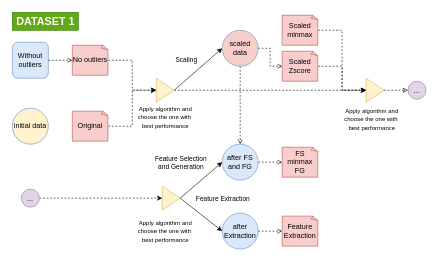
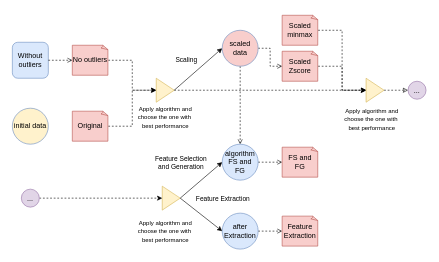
  <mxCell id="0" />
  <mxCell id="1" parent="0" />
  <mxCell id="2" value="initial data" style="ellipse;whiteSpace=wrap;html=1;aspect=fixed;fillColor=#fff2cc;strokeColor=#6c8ebf;" vertex="1" parent="1"><mxGeometry x="20" y="180" width="60" height="60" as="geometry" /></mxCell>
  <mxCell id="3" value="Scaling" style="endArrow=classic;html=1;entryX=0;entryY=0.5;entryDx=0;entryDy=0;exitX=1;exitY=0.5;exitDx=0;exitDy=0;" edge="1" parent="1" source="23" target="6"><mxGeometry x="-0.097" y="24" width="50" height="50" relative="1" as="geometry"><mxPoint x="300" y="120" as="sourcePoint" /><mxPoint x="450" y="120" as="targetPoint" /><mxPoint as="offset" /><Array as="points" /></mxGeometry></mxCell>
  <mxCell id="4" style="edgeStyle=orthogonalEdgeStyle;rounded=0;orthogonalLoop=1;jettySize=auto;html=1;dashed=1;endArrow=open;endFill=0;" edge="1" parent="1" source="6" target="14"><mxGeometry relative="1" as="geometry" /></mxCell>
  <mxCell id="5" style="edgeStyle=orthogonalEdgeStyle;rounded=0;orthogonalLoop=1;jettySize=auto;html=1;entryX=0;entryY=0.5;entryDx=0;entryDy=0;entryPerimeter=0;dashed=1;endArrow=open;endFill=0;" edge="1" parent="1" source="6" target="10"><mxGeometry relative="1" as="geometry" /></mxCell>
  <mxCell id="6" value="scaled&lt;br&gt;data" style="ellipse;whiteSpace=wrap;html=1;aspect=fixed;fillColor=#f8cecc;strokeColor=#6c8ebf;" vertex="1" parent="1"><mxGeometry x="370" y="50" width="60" height="60" as="geometry" /></mxCell>
  <mxCell id="7" style="edgeStyle=orthogonalEdgeStyle;rounded=0;orthogonalLoop=1;jettySize=auto;html=1;entryX=0;entryY=0.5;entryDx=0;entryDy=0;dashed=1;" edge="1" parent="1" source="8" target="26"><mxGeometry relative="1" as="geometry"><Array as="points"><mxPoint x="570" y="50" /><mxPoint x="570" y="150" /></Array></mxGeometry></mxCell>
  <mxCell id="8" value="Scaled minmax" style="whiteSpace=wrap;html=1;shape=mxgraph.basic.document;fillColor=#f8cecc;strokeColor=#b85450;" vertex="1" parent="1"><mxGeometry x="470" y="25" width="60" height="50" as="geometry" /></mxCell>
  <mxCell id="9" style="edgeStyle=orthogonalEdgeStyle;rounded=0;orthogonalLoop=1;jettySize=auto;html=1;entryX=0;entryY=0.5;entryDx=0;entryDy=0;dashed=1;" edge="1" parent="1" source="10" target="26"><mxGeometry relative="1" as="geometry"><Array as="points"><mxPoint x="570" y="110" /><mxPoint x="570" y="150" /></Array></mxGeometry></mxCell>
  <mxCell id="10" value="Scaled Zscore" style="whiteSpace=wrap;html=1;shape=mxgraph.basic.document;fillColor=#f8cecc;strokeColor=#b85450;" vertex="1" parent="1"><mxGeometry x="470" y="85" width="60" height="50" as="geometry" /></mxCell>
  <mxCell id="11" style="edgeStyle=orthogonalEdgeStyle;rounded=0;orthogonalLoop=1;jettySize=auto;html=1;entryX=0;entryY=0.5;entryDx=0;entryDy=0;dashed=1;" edge="1" parent="1" source="12" target="23"><mxGeometry relative="1" as="geometry"><mxPoint x="250" y="170" as="targetPoint" /></mxGeometry></mxCell>
  <mxCell id="12" value="Original" style="whiteSpace=wrap;html=1;shape=mxgraph.basic.document;fillColor=#f8cecc;strokeColor=#b85450;" vertex="1" parent="1"><mxGeometry x="120" y="185" width="60" height="50" as="geometry" /></mxCell>
  <mxCell id="13" style="edgeStyle=orthogonalEdgeStyle;rounded=0;orthogonalLoop=1;jettySize=auto;html=1;entryX=0;entryY=0.5;entryDx=0;entryDy=0;entryPerimeter=0;dashed=1;endArrow=open;endFill=0;" edge="1" parent="1" source="14" target="17"><mxGeometry relative="1" as="geometry" /></mxCell>
- <mxCell id="14" value="after FS and FG" style="ellipse;whiteSpace=wrap;html=1;aspect=fixed;fillColor=#dae8fc;strokeColor=#6c8ebf;" vertex="1" parent="1"><mxGeometry x="370" y="240" width="60" height="60" as="geometry" /></mxCell>
+ <mxCell id="14" value="algorithm FS and FG" style="ellipse;whiteSpace=wrap;html=1;aspect=fixed;fillColor=#dae8fc;strokeColor=#6c8ebf;" vertex="1" parent="1"><mxGeometry x="370" y="240" width="60" height="60" as="geometry" /></mxCell>
  <mxCell id="15" value="" style="endArrow=classic;html=1;entryX=0;entryY=0.5;entryDx=0;entryDy=0;exitX=1;exitY=0.5;exitDx=0;exitDy=0;" edge="1" parent="1" source="30" target="14"><mxGeometry x="1" y="-332" width="50" height="50" relative="1" as="geometry"><mxPoint x="860" y="170" as="sourcePoint" /><mxPoint x="490" y="130" as="targetPoint" /><mxPoint x="58" y="75" as="offset" /></mxGeometry></mxCell>
  <mxCell id="16" value="Feature Selection&lt;br&gt;and Generation" style="edgeLabel;html=1;align=center;verticalAlign=middle;resizable=0;points=[];" vertex="1" connectable="0" parent="15"><mxGeometry x="0.168" y="2" relative="1" as="geometry"><mxPoint x="-39.61" y="-22.96" as="offset" /></mxGeometry></mxCell>
- <mxCell id="17" value="FS minmax FG" style="whiteSpace=wrap;html=1;shape=mxgraph.basic.document;fillColor=#f8cecc;strokeColor=#b85450;" vertex="1" parent="1"><mxGeometry x="470" y="245" width="60" height="50" as="geometry" /></mxCell>
+ <mxCell id="17" value="FS and FG" style="whiteSpace=wrap;html=1;shape=mxgraph.basic.document;fillColor=#f8cecc;strokeColor=#b85450;" vertex="1" parent="1"><mxGeometry x="470" y="245" width="60" height="50" as="geometry" /></mxCell>
  <mxCell id="18" value="Without outliers" style="whiteSpace=wrap;html=1;aspect=fixed;fillColor=#dae8fc;strokeColor=#6c8ebf;rounded=1;" vertex="1" parent="1"><mxGeometry x="20" y="70" width="60" height="60" as="geometry" /></mxCell>
  <mxCell id="19" style="edgeStyle=orthogonalEdgeStyle;rounded=0;orthogonalLoop=1;jettySize=auto;html=1;entryX=0;entryY=0.5;entryDx=0;entryDy=0;dashed=1;" edge="1" parent="1" source="20" target="23"><mxGeometry relative="1" as="geometry"><mxPoint x="250" y="170" as="targetPoint" /></mxGeometry></mxCell>
  <mxCell id="20" value="No outliers" style="whiteSpace=wrap;html=1;shape=mxgraph.basic.document;fillColor=#f8cecc;strokeColor=#b85450;" vertex="1" parent="1"><mxGeometry x="120" y="75" width="60" height="50" as="geometry" /></mxCell>
  <mxCell id="21" value="" style="endArrow=open;html=1;exitX=1;exitY=0.5;exitDx=0;exitDy=0;entryX=0;entryY=0.5;entryDx=0;entryDy=0;entryPerimeter=0;dashed=1;endFill=0;" edge="1" parent="1" source="18" target="20"><mxGeometry width="50" height="50" relative="1" as="geometry"><mxPoint x="140" y="160" as="sourcePoint" /><mxPoint x="360" y="190" as="targetPoint" /></mxGeometry></mxCell>
  <mxCell id="22" style="edgeStyle=orthogonalEdgeStyle;rounded=0;orthogonalLoop=1;jettySize=auto;html=1;entryX=0;entryY=0.5;entryDx=0;entryDy=0;dashed=1;" edge="1" parent="1" source="23" target="26"><mxGeometry relative="1" as="geometry"><mxPoint x="650" y="250" as="targetPoint" /><Array as="points"><mxPoint x="400" y="150" /><mxPoint x="400" y="150" /></Array></mxGeometry></mxCell>
  <mxCell id="23" value="" style="triangle;whiteSpace=wrap;html=1;fillColor=#fff2cc;strokeColor=#d6b656;" vertex="1" parent="1"><mxGeometry x="260" y="130" width="30" height="40" as="geometry" /></mxCell>
  <mxCell id="24" value="&lt;span style=&quot;font-size: 10px&quot;&gt;Apply algorithm and&lt;br&gt;choose the one with&amp;nbsp;&lt;/span&gt;&lt;br style=&quot;font-size: 10px&quot;&gt;&lt;span style=&quot;font-size: 10px&quot;&gt;best performance&lt;/span&gt;" style="text;html=1;align=center;verticalAlign=middle;resizable=0;points=[];autosize=1;" vertex="1" parent="1"><mxGeometry x="220" y="170" width="110" height="50" as="geometry" /></mxCell>
  <mxCell id="25" style="edgeStyle=orthogonalEdgeStyle;rounded=0;orthogonalLoop=1;jettySize=auto;html=1;entryX=0;entryY=0.5;entryDx=0;entryDy=0;dashed=1;endArrow=classic;endFill=0;" edge="1" parent="1" source="26" target="31"><mxGeometry relative="1" as="geometry" /></mxCell>
  <mxCell id="26" value="" style="triangle;whiteSpace=wrap;html=1;fillColor=#fff2cc;strokeColor=#d6b656;" vertex="1" parent="1"><mxGeometry x="610" y="130" width="30" height="40" as="geometry" /></mxCell>
  <mxCell id="27" style="edgeStyle=orthogonalEdgeStyle;rounded=0;orthogonalLoop=1;jettySize=auto;html=1;dashed=1;endArrow=open;endFill=0;" edge="1" parent="1" source="28" target="37"><mxGeometry relative="1" as="geometry" /></mxCell>
  <mxCell id="28" value="after Extraction" style="ellipse;whiteSpace=wrap;html=1;aspect=fixed;fillColor=#dae8fc;strokeColor=#6c8ebf;" vertex="1" parent="1"><mxGeometry x="370" y="355" width="60" height="60" as="geometry" /></mxCell>
  <mxCell id="29" value="&lt;span style=&quot;font-size: 10px&quot;&gt;Apply algorithm and&lt;/span&gt;&lt;br style=&quot;font-size: 10px&quot;&gt;&lt;span style=&quot;color: rgb(0 , 0 , 0) ; font-family: &amp;#34;helvetica&amp;#34; ; font-style: normal ; font-weight: normal ; letter-spacing: normal ; text-indent: 0px ; text-transform: none ; word-spacing: 0px ; text-decoration: none ; font-size: 10px&quot;&gt;choose the one with&amp;nbsp;&lt;/span&gt;&lt;br style=&quot;color: rgb(0 , 0 , 0) ; font-family: &amp;#34;helvetica&amp;#34; ; font-style: normal ; font-weight: normal ; letter-spacing: normal ; text-indent: 0px ; text-transform: none ; word-spacing: 0px ; text-decoration: none ; font-size: 10px&quot;&gt;&lt;span style=&quot;color: rgb(0 , 0 , 0) ; font-family: &amp;#34;helvetica&amp;#34; ; font-style: normal ; font-weight: normal ; letter-spacing: normal ; text-indent: 0px ; text-transform: none ; word-spacing: 0px ; text-decoration: none ; font-size: 10px&quot;&gt;best performance&lt;/span&gt;" style="text;whiteSpace=wrap;html=1;align=center;" vertex="1" parent="1"><mxGeometry x="560" y="170" width="120" height="40" as="geometry" /></mxCell>
  <mxCell id="30" value="" style="triangle;whiteSpace=wrap;html=1;fillColor=#fff2cc;strokeColor=#d6b656;" vertex="1" parent="1"><mxGeometry x="270" y="310" width="30" height="40" as="geometry" /></mxCell>
  <mxCell id="31" value="..." style="ellipse;fillColor=#e1d5e7;strokeColor=#9673a6;" vertex="1" parent="1"><mxGeometry x="680" y="135" width="30" height="30" as="geometry" /></mxCell>
  <mxCell id="32" style="edgeStyle=orthogonalEdgeStyle;rounded=0;orthogonalLoop=1;jettySize=auto;html=1;entryX=0;entryY=0.5;entryDx=0;entryDy=0;endArrow=classic;endFill=1;dashed=1;" edge="1" parent="1" source="33" target="30"><mxGeometry relative="1" as="geometry" /></mxCell>
  <mxCell id="33" value="..." style="ellipse;fillColor=#e1d5e7;strokeColor=#9673a6;" vertex="1" parent="1"><mxGeometry x="35" y="315" width="30" height="30" as="geometry" /></mxCell>
  <mxCell id="34" value="&lt;span style=&quot;font-size: 10px&quot;&gt;Apply algorithm and&lt;/span&gt;&lt;br style=&quot;font-size: 10px&quot;&gt;&lt;span style=&quot;font-size: 10px&quot;&gt;choose the one with&amp;nbsp;&lt;/span&gt;&lt;br style=&quot;font-size: 10px&quot;&gt;&lt;span style=&quot;font-size: 10px&quot;&gt;best performance&lt;/span&gt;" style="text;html=1;align=center;verticalAlign=middle;resizable=0;points=[];autosize=1;" vertex="1" parent="1"><mxGeometry x="220" y="360" width="110" height="50" as="geometry" /></mxCell>
  <mxCell id="35" value="" style="endArrow=classic;html=1;entryX=0;entryY=0.5;entryDx=0;entryDy=0;exitX=1;exitY=0.5;exitDx=0;exitDy=0;" edge="1" parent="1" source="30" target="28"><mxGeometry x="1" y="-332" width="50" height="50" relative="1" as="geometry"><mxPoint x="440" y="330" as="sourcePoint" /><mxPoint x="560" y="360" as="targetPoint" /><mxPoint x="58" y="75" as="offset" /></mxGeometry></mxCell>
  <mxCell id="36" value="Feature Extraction" style="edgeLabel;html=1;align=center;verticalAlign=middle;resizable=0;points=[];" vertex="1" connectable="0" parent="35"><mxGeometry x="0.168" y="2" relative="1" as="geometry"><mxPoint x="28.06" y="-30.41" as="offset" /></mxGeometry></mxCell>
  <mxCell id="37" value="Feature Extraction" style="whiteSpace=wrap;html=1;shape=mxgraph.basic.document;fillColor=#f8cecc;strokeColor=#b85450;" vertex="1" parent="1"><mxGeometry x="470" y="360" width="60" height="50" as="geometry" /></mxCell>
- <mxCell id="38" value="DATASET 1" style="text;html=1;align=center;verticalAlign=middle;resizable=0;points=[];autosize=1;fontStyle=1;fillColor=#60a917;strokeColor=#2D7600;fontColor=#ffffff;fontSize=18;" vertex="1" parent="1"><mxGeometry x="20" y="20" width="110" height="30" as="geometry" /></mxCell>
